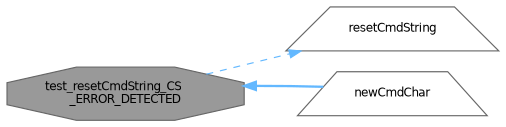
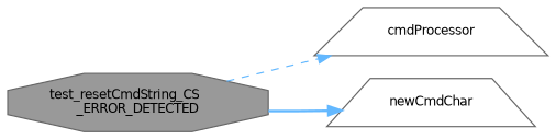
  digraph {
    rankdir=LR
    node [color=grey40 fillcolor=white fontname=Helvetica fontsize=10 shape=trapezium style=filled]
    edge [color=steelblue1 fontname=Helvetica fontsize=10 labelfontname=Helvetica labelfontsize=10]
    n1 [color=gray40 fillcolor=grey60 fontcolor=black height=0.2 label="test_resetCmdString_CS\l_ERROR_DETECTED" shape=octagon width=0.4]
-   n2 [height=0.2 label=resetCmdString width=0.4]
+   n2 [height=0.2 label=cmdProcessor width=0.4]
    n3 [height=0.2 label=newCmdChar width=0.4]
    n1 -> n2 [style=dashed]
-   n3 -> n1 [style=bold]
+   n1 -> n3 [style=bold]
  }
